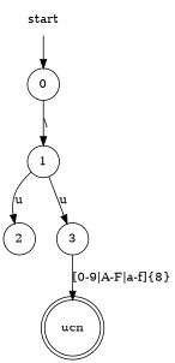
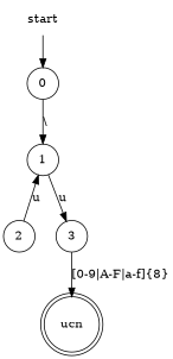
  digraph {
    node [shape=circle]
    start [shape=plaintext]
    0
    1
    2
    3
    ucn [shape=doublecircle]
    start -> 0
    0 -> 1 [label="\\"]
-   1 -> 2 [label=u]
+   2 -> 1 [label=u]
    1 -> 3 [label=u]
    3 -> ucn [label="[0-9|A-F|a-f]{8}"]
  }
